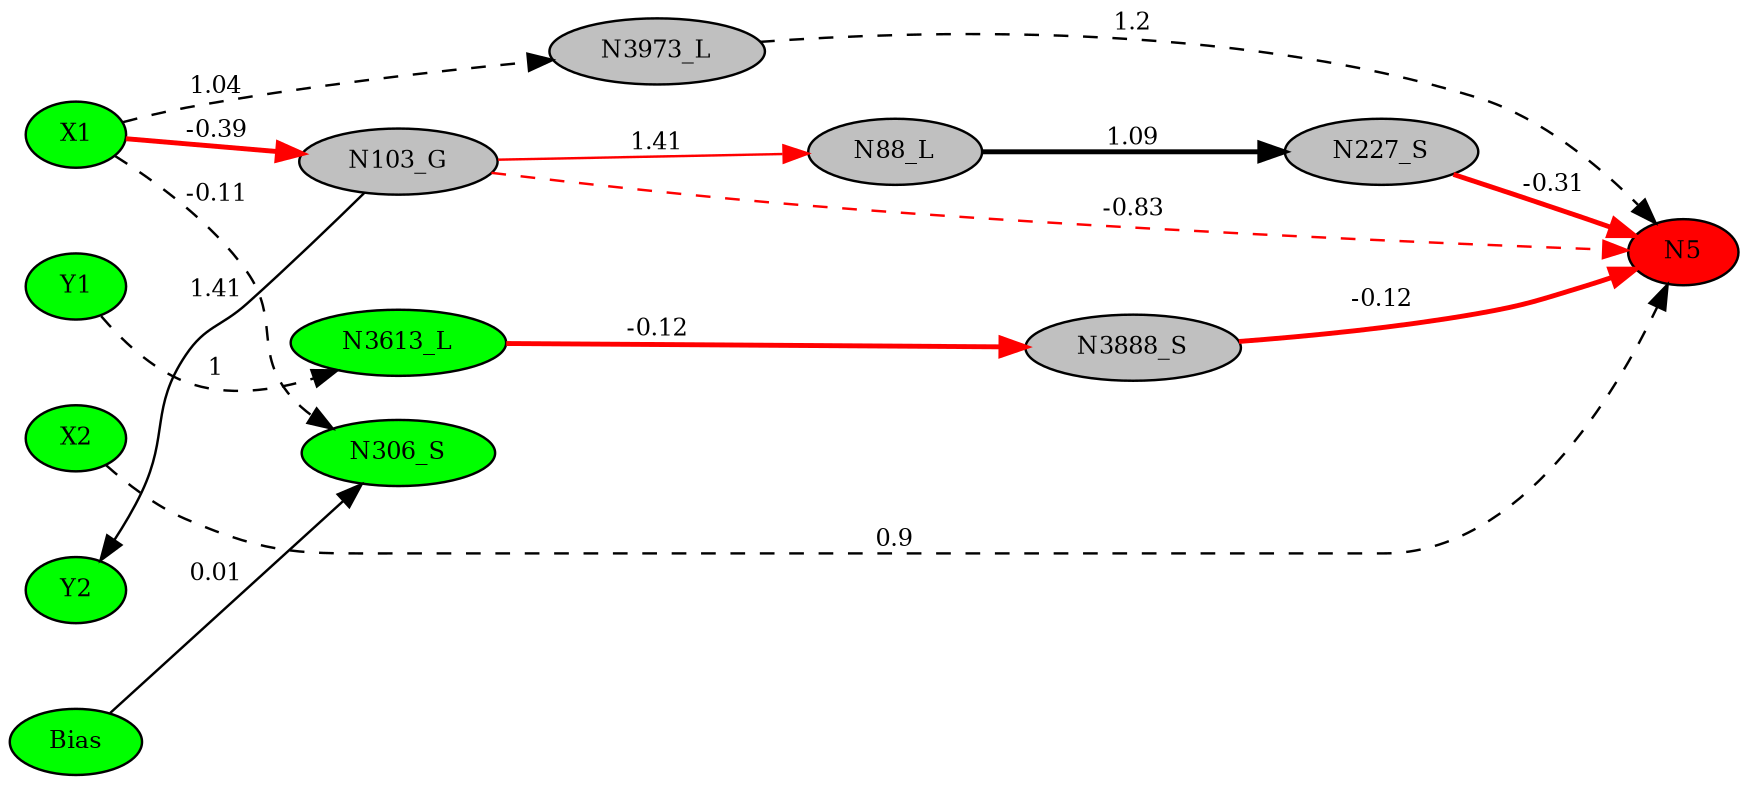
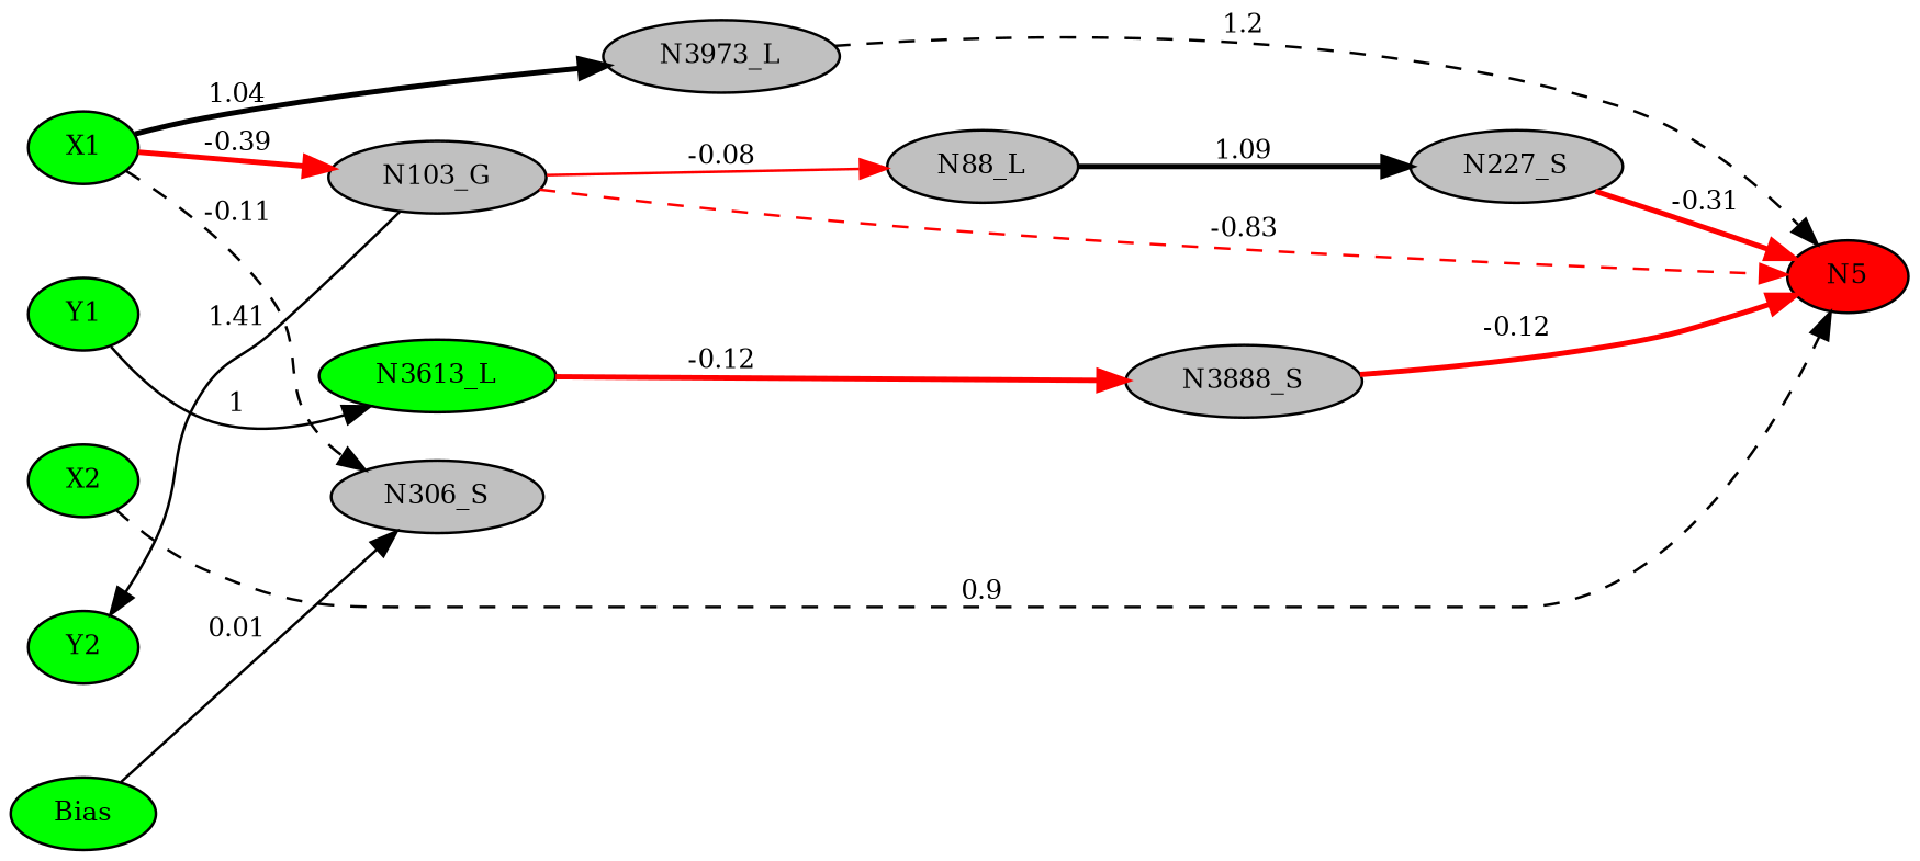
  digraph {
    rankdir=LR
    node [fillcolor=green fontsize=10 shape=ellipse style=filled]
    edge [color=black fontsize=10 style=bold]
    N5 [fillcolor=red height=0.1 width=0.1]
    n2 [height=0.1 label=Bias width=0.1]
    n3 [height=0.1 label=X1 width=0.1]
    n4 [height=0.1 label=Y1 width=0.1]
    n5 [height=0.1 label=X2 width=0.1]
    n6 [height=0.1 label=Y2 width=0.1]
-   n7 [height=0.1 label=N306_S width=0.1]
+   n7 [fillcolor=gray height=0.1 label=N306_S width=0.1]
    n8 [fillcolor=gray height=0.1 label=N103_G width=0.1]
    n9 [fillcolor=gray height=0.1 label=N3973_L width=0.1]
    n10 [height=0.1 label=N3613_L width=0.1]
    n11 [fillcolor=gray height=0.1 label=N88_L width=0.1]
    n12 [fillcolor=gray height=0.1 label=N3888_S width=0.1]
    n13 [fillcolor=gray height=0.1 label=N227_S width=0.1]
    subgraph sub_1 {
      rank=same
      N5
    }
    subgraph sub_2 {
      rank=same
      n2
      n3
      n4
      n5
      n6
    }
    n2 -> n7 [label=0.01 style=solid]
    n3 -> n4 [style=invis color="" fontsize=""]
    n3 -> n7 [arrowType=inv label=-0.11 style=dashed]
    n3 -> n8 [arrowType=inv color=red label=-0.39]
-   n3 -> n9 [label=1.04 style=dashed]
+   n3 -> n9 [label=1.04]
    n4 -> n5 [style=invis color="" fontsize=""]
-   n4 -> n10 [label=1 style=dashed]
+   n4 -> n10 [label=1 style=solid]
    n5 -> N5 [label=0.9 style=dashed]
    n5 -> n6 [style=invis color="" fontsize=""]
    n6 -> n2 [style=invis color="" fontsize=""]
    n8 -> N5 [arrowType=inv color=red label=-0.83 style=dashed]
    n8 -> n6 [label=1.41 style=solid]
-   n8 -> n11 [arrowType=inv color=red label=1.41 style=solid]
+   n8 -> n11 [arrowType=inv color=red label=-0.08 style=solid]
    n9 -> N5 [label=1.2 style=dashed]
    n10 -> n12 [arrowType=inv color=red label=-0.12]
    n11 -> n13 [label=1.09]
    n12 -> N5 [arrowType=inv color=red label=-0.12]
    n13 -> N5 [arrowType=inv color=red label=-0.31]
  }
